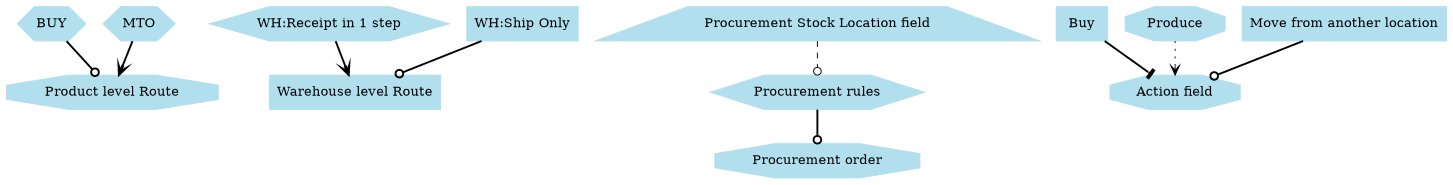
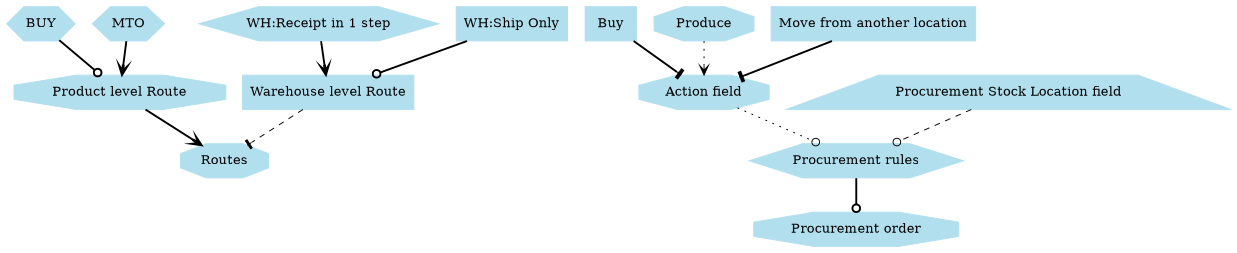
  digraph {
    node [color=lightblue2 shape=octagon style=filled]
    edge [arrowhead=odot style=bold]
    BUY [shape=hexagon]
    "Product level Route"
+   Routes
    MTO [shape=hexagon]
    "WH:Receipt in 1 step" [shape=hexagon]
    "Warehouse level Route" [shape=box]
    "WH:Ship Only" [shape=box]
    "Procurement rules" [shape=hexagon]
    "Procurement order"
    Buy [shape=box]
    "Action field"
    Produce
    "Move from another location" [shape=box]
    "Procurement Stock Location field" [shape=trapezium]
    BUY -> "Product level Route"
+   "Product level Route" -> Routes [arrowhead=vee]
    MTO -> "Product level Route" [arrowhead=vee]
    "WH:Receipt in 1 step" -> "Warehouse level Route" [arrowhead=vee]
+   "Warehouse level Route" -> Routes [arrowhead=tee style=dashed]
    "WH:Ship Only" -> "Warehouse level Route"
    "Procurement rules" -> "Procurement order"
    Buy -> "Action field" [arrowhead=tee]
+   "Action field" -> "Procurement rules" [style=dotted]
    Produce -> "Action field" [arrowhead=vee style=dotted]
-   "Move from another location" -> "Action field"
+   "Move from another location" -> "Action field" [arrowhead=tee]
    "Procurement Stock Location field" -> "Procurement rules" [style=dashed]
  }
